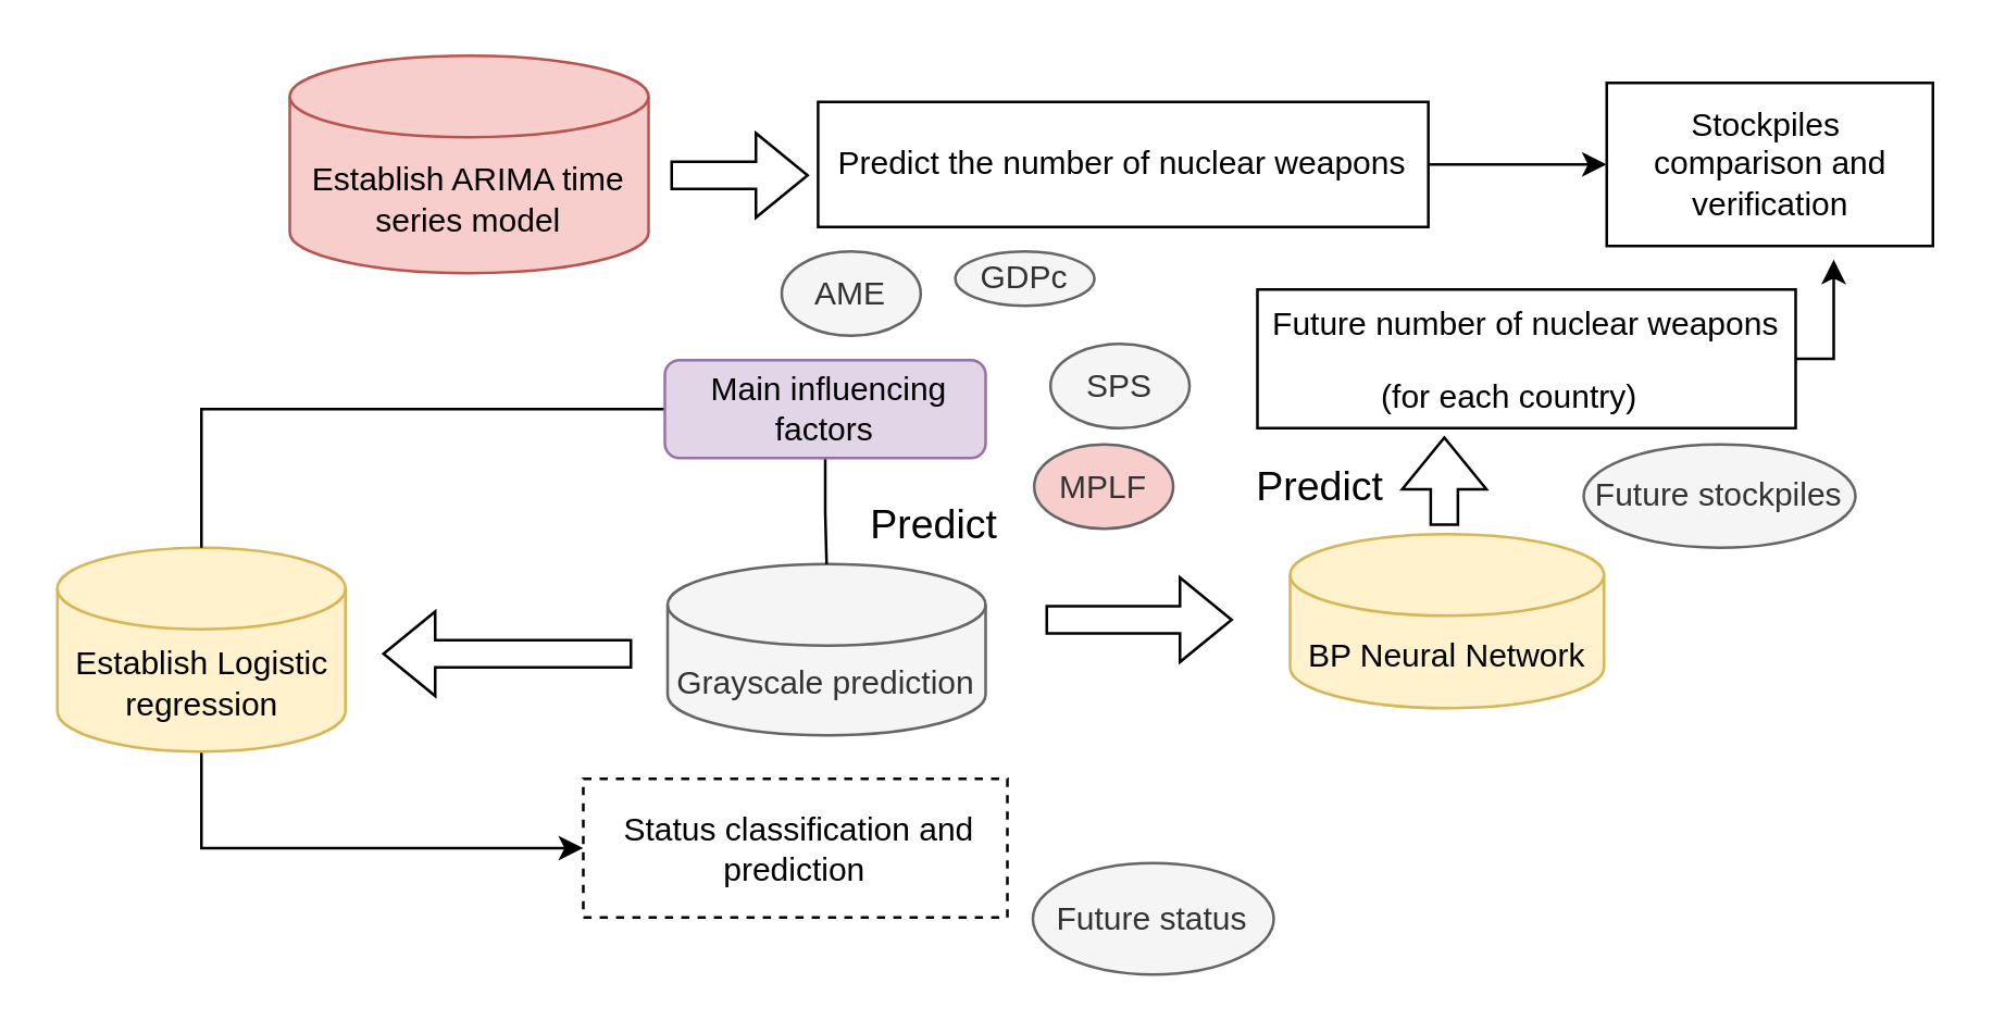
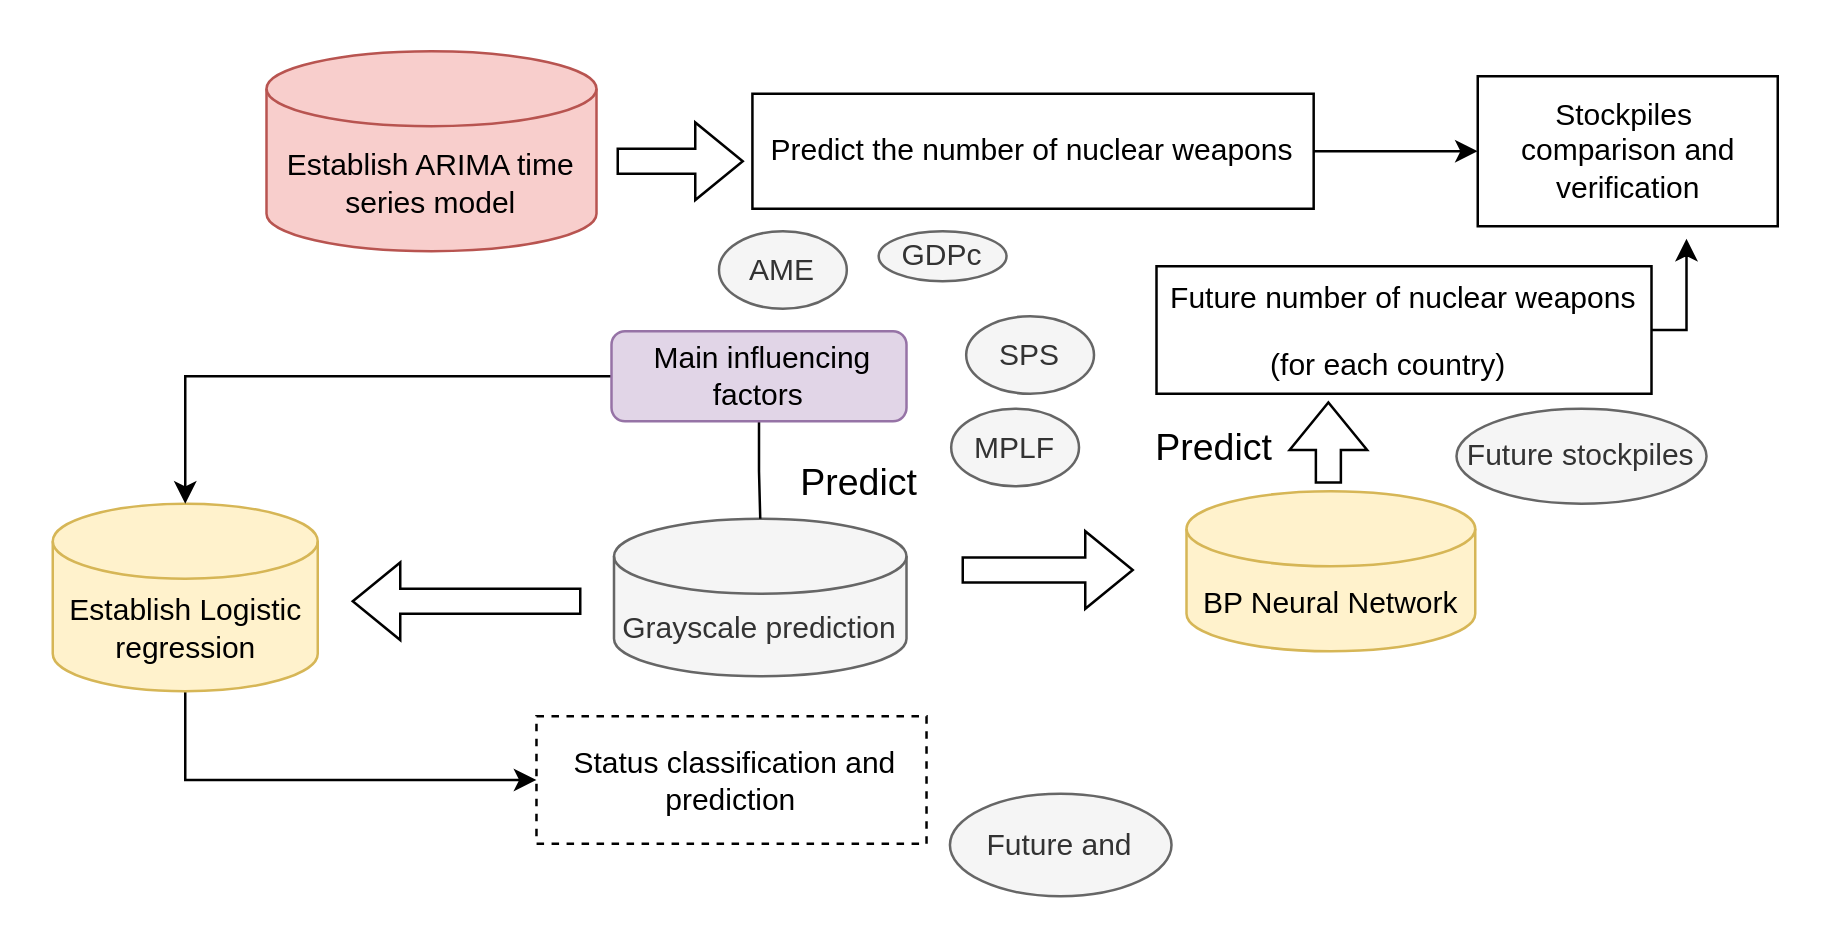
  <mxCell id="0" />
  <mxCell id="1" parent="0" />
  <mxCell id="2" style="edgeStyle=orthogonalEdgeStyle;rounded=0;orthogonalLoop=1;jettySize=auto;html=1;exitX=1;exitY=0.5;exitDx=0;exitDy=0;fontSize=15;" edge="1" parent="1" source="3"><mxGeometry relative="1" as="geometry"><mxPoint x="674" y="95" as="targetPoint" /></mxGeometry></mxCell>
  <mxCell id="3" value="&lt;p align=&quot;justify&quot;&gt;&lt;span&gt;Future number of nuclear &lt;/span&gt;&lt;span&gt;weapons &lt;br&gt;&lt;/span&gt;&lt;/p&gt;&lt;p align=&quot;justify&quot;&gt;&lt;span&gt;&amp;nbsp;&amp;nbsp;&amp;nbsp;&amp;nbsp;&amp;nbsp;&amp;nbsp;&amp;nbsp;&amp;nbsp;&amp;nbsp;&amp;nbsp;&amp;nbsp; (for each &lt;/span&gt;&lt;span&gt;country)&lt;/span&gt;&lt;/p&gt;" style="rounded=0;whiteSpace=wrap;html=1;" vertex="1" parent="1"><mxGeometry x="462" y="106" width="198" height="51" as="geometry" /></mxCell>
  <mxCell id="4" style="edgeStyle=orthogonalEdgeStyle;rounded=0;orthogonalLoop=1;jettySize=auto;html=1;exitX=1;exitY=0.5;exitDx=0;exitDy=0;" edge="1" parent="1" source="5" target="7"><mxGeometry relative="1" as="geometry" /></mxCell>
  <mxCell id="5" value="&lt;p&gt;&lt;span&gt;Predict the number of nuclear weapons&lt;/span&gt;&lt;/p&gt;" style="rounded=0;whiteSpace=wrap;html=1;" vertex="1" parent="1"><mxGeometry x="300.37" y="37" width="224.5" height="46" as="geometry" /></mxCell>
  <mxCell id="6" value="&lt;p&gt;&lt;span&gt;&amp;nbsp;Status classification and prediction&lt;/span&gt;&lt;/p&gt;" style="rounded=0;whiteSpace=wrap;html=1;dashed=1;" vertex="1" parent="1"><mxGeometry x="213.99" y="286" width="156.02" height="51" as="geometry" /></mxCell>
  <mxCell id="7" value="&lt;span&gt;Stockpiles&amp;nbsp; comparison and verification&lt;/span&gt;" style="rounded=0;whiteSpace=wrap;html=1;" vertex="1" parent="1"><mxGeometry x="590.5" y="30" width="120" height="60" as="geometry" /></mxCell>
  <mxCell id="8" value="&lt;p&gt;&lt;span&gt;Establish &lt;/span&gt;&lt;span&gt;ARIMA time series model &lt;br&gt;&lt;/span&gt;&lt;/p&gt;" style="shape=cylinder3;whiteSpace=wrap;html=1;boundedLbl=1;backgroundOutline=1;size=15;fillColor=#f8cecc;strokeColor=#b85450;" vertex="1" parent="1"><mxGeometry x="106" y="20" width="132" height="80" as="geometry" /></mxCell>
  <mxCell id="9" value="&lt;span&gt;Grayscale prediction&lt;/span&gt;" style="shape=cylinder3;whiteSpace=wrap;html=1;boundedLbl=1;backgroundOutline=1;size=15;fillColor=#f5f5f5;fontColor=#333333;strokeColor=#666666;" vertex="1" parent="1"><mxGeometry x="245" y="207" width="117" height="63" as="geometry" /></mxCell>
  <mxCell id="10" style="edgeStyle=orthogonalEdgeStyle;rounded=0;orthogonalLoop=1;jettySize=auto;html=1;exitX=0.5;exitY=1;exitDx=0;exitDy=0;exitPerimeter=0;entryX=0;entryY=0.5;entryDx=0;entryDy=0;" edge="1" parent="1" source="11" target="6"><mxGeometry relative="1" as="geometry" /></mxCell>
  <mxCell id="11" value="&lt;span&gt;Establish Logistic regression&lt;/span&gt;" style="shape=cylinder3;whiteSpace=wrap;html=1;boundedLbl=1;backgroundOutline=1;size=15;fillColor=#fff2cc;strokeColor=#d6b656;" vertex="1" parent="1"><mxGeometry x="20.5" y="201" width="106" height="75" as="geometry" /></mxCell>
- <mxCell id="12" value="" style="edgeStyle=orthogonalEdgeStyle;rounded=0;orthogonalLoop=1;jettySize=auto;html=1;endArrow=none;" edge="1" parent="1" source="14" target="11"><mxGeometry relative="1" as="geometry" /></mxCell>
+ <mxCell id="12" value="" style="edgeStyle=orthogonalEdgeStyle;rounded=0;orthogonalLoop=1;jettySize=auto;html=1;" edge="1" parent="1" source="14" target="11"><mxGeometry relative="1" as="geometry" /></mxCell>
  <mxCell id="13" value="" style="edgeStyle=orthogonalEdgeStyle;rounded=0;orthogonalLoop=1;jettySize=auto;html=1;endArrow=none;" edge="1" parent="1" source="14" target="9"><mxGeometry relative="1" as="geometry" /></mxCell>
  <mxCell id="14" value="&lt;span&gt;&amp;nbsp;Main influencing factors&lt;/span&gt;" style="rounded=1;whiteSpace=wrap;html=1;fillColor=#e1d5e7;strokeColor=#9673a6;" vertex="1" parent="1"><mxGeometry x="244" y="132" width="118" height="36" as="geometry" /></mxCell>
  <mxCell id="15" value="&lt;font style=&quot;font-size: 15px;&quot;&gt;&lt;span&gt;Predict&lt;/span&gt;&lt;/font&gt;" style="text;whiteSpace=wrap;html=1;" vertex="1" parent="1"><mxGeometry x="318" y="177" width="65" height="36" as="geometry" /></mxCell>
  <mxCell id="16" value="&lt;span&gt;BP Neural Network&lt;/span&gt;" style="shape=cylinder3;whiteSpace=wrap;html=1;boundedLbl=1;backgroundOutline=1;size=15;fillColor=#fff2cc;strokeColor=#d6b656;" vertex="1" parent="1"><mxGeometry x="474" y="196" width="115.5" height="64" as="geometry" /></mxCell>
  <mxCell id="17" value="" style="shape=flexArrow;endArrow=classic;html=1;rounded=0;" edge="1" parent="1"><mxGeometry width="50" height="50" relative="1" as="geometry"><mxPoint x="384" y="227.5" as="sourcePoint" /><mxPoint x="453" y="227.5" as="targetPoint" /></mxGeometry></mxCell>
  <mxCell id="18" value="" style="shape=flexArrow;endArrow=classic;html=1;rounded=0;" edge="1" parent="1"><mxGeometry width="50" height="50" relative="1" as="geometry"><mxPoint x="232" y="240" as="sourcePoint" /><mxPoint x="140" y="240" as="targetPoint" /></mxGeometry></mxCell>
  <mxCell id="19" value="" style="shape=flexArrow;endArrow=classic;html=1;rounded=0;" edge="1" parent="1"><mxGeometry width="50" height="50" relative="1" as="geometry"><mxPoint x="246" y="64" as="sourcePoint" /><mxPoint x="297" y="64" as="targetPoint" /></mxGeometry></mxCell>
  <mxCell id="20" value="" style="shape=flexArrow;endArrow=classic;html=1;rounded=0;" edge="1" parent="1"><mxGeometry width="50" height="50" relative="1" as="geometry"><mxPoint x="530.75" y="193" as="sourcePoint" /><mxPoint x="530.75" y="160" as="targetPoint" /></mxGeometry></mxCell>
  <mxCell id="21" value="GDPc" style="ellipse;whiteSpace=wrap;html=1;fillColor=#f5f5f5;strokeColor=#666666;fontColor=#333333;" vertex="1" parent="1"><mxGeometry x="350.87" y="92" width="51.13" height="20" as="geometry" /></mxCell>
  <mxCell id="22" value="SPS" style="ellipse;whiteSpace=wrap;html=1;fillColor=#f5f5f5;strokeColor=#666666;fontColor=#333333;" vertex="1" parent="1"><mxGeometry x="385.87" y="126" width="51.13" height="31" as="geometry" /></mxCell>
  <mxCell id="23" value="AME" style="ellipse;whiteSpace=wrap;html=1;fillColor=#f5f5f5;strokeColor=#666666;fontColor=#333333;" vertex="1" parent="1"><mxGeometry x="287" y="92" width="51.13" height="31" as="geometry" /></mxCell>
- <mxCell id="24" value="MPLF" style="ellipse;whiteSpace=wrap;html=1;fillColor=#f8cecc;strokeColor=#666666;fontColor=#333333;" vertex="1" parent="1"><mxGeometry x="379.87" y="163" width="51.13" height="31" as="geometry" /></mxCell>
+ <mxCell id="24" value="MPLF" style="ellipse;whiteSpace=wrap;html=1;fillColor=#f5f5f5;strokeColor=#666666;fontColor=#333333;" vertex="1" parent="1"><mxGeometry x="379.87" y="163" width="51.13" height="31" as="geometry" /></mxCell>
  <mxCell id="25" value="&lt;p align=&quot;justify&quot;&gt;&lt;span&gt;Future stockpiles&lt;/span&gt;&lt;span&gt; &lt;br&gt;&lt;/span&gt;&lt;/p&gt;" style="ellipse;whiteSpace=wrap;html=1;fillColor=#f5f5f5;strokeColor=#666666;fontColor=#333333;" vertex="1" parent="1"><mxGeometry x="582" y="163" width="100" height="38" as="geometry" /></mxCell>
- <mxCell id="26" value="&lt;p align=&quot;justify&quot;&gt;&lt;span&gt;Future status&lt;/span&gt;&lt;span&gt;&lt;br&gt;&lt;/span&gt;&lt;/p&gt;" style="ellipse;whiteSpace=wrap;html=1;fillColor=#f5f5f5;strokeColor=#666666;fontColor=#333333;" vertex="1" parent="1"><mxGeometry x="379.37" y="317" width="88.63" height="41" as="geometry" /></mxCell>
+ <mxCell id="26" value="&lt;p align=&quot;justify&quot;&gt;&lt;span&gt;Future and&lt;/span&gt;&lt;span&gt;&lt;br&gt;&lt;/span&gt;&lt;/p&gt;" style="ellipse;whiteSpace=wrap;html=1;fillColor=#f5f5f5;strokeColor=#666666;fontColor=#333333;" vertex="1" parent="1"><mxGeometry x="379.37" y="317" width="88.63" height="41" as="geometry" /></mxCell>
  <mxCell id="27" value="&lt;font style=&quot;font-size: 15px;&quot;&gt;&lt;span&gt;Predict&lt;/span&gt;&lt;/font&gt;" style="text;whiteSpace=wrap;html=1;" vertex="1" parent="1"><mxGeometry x="459.5" y="163" width="65" height="36" as="geometry" /></mxCell>
